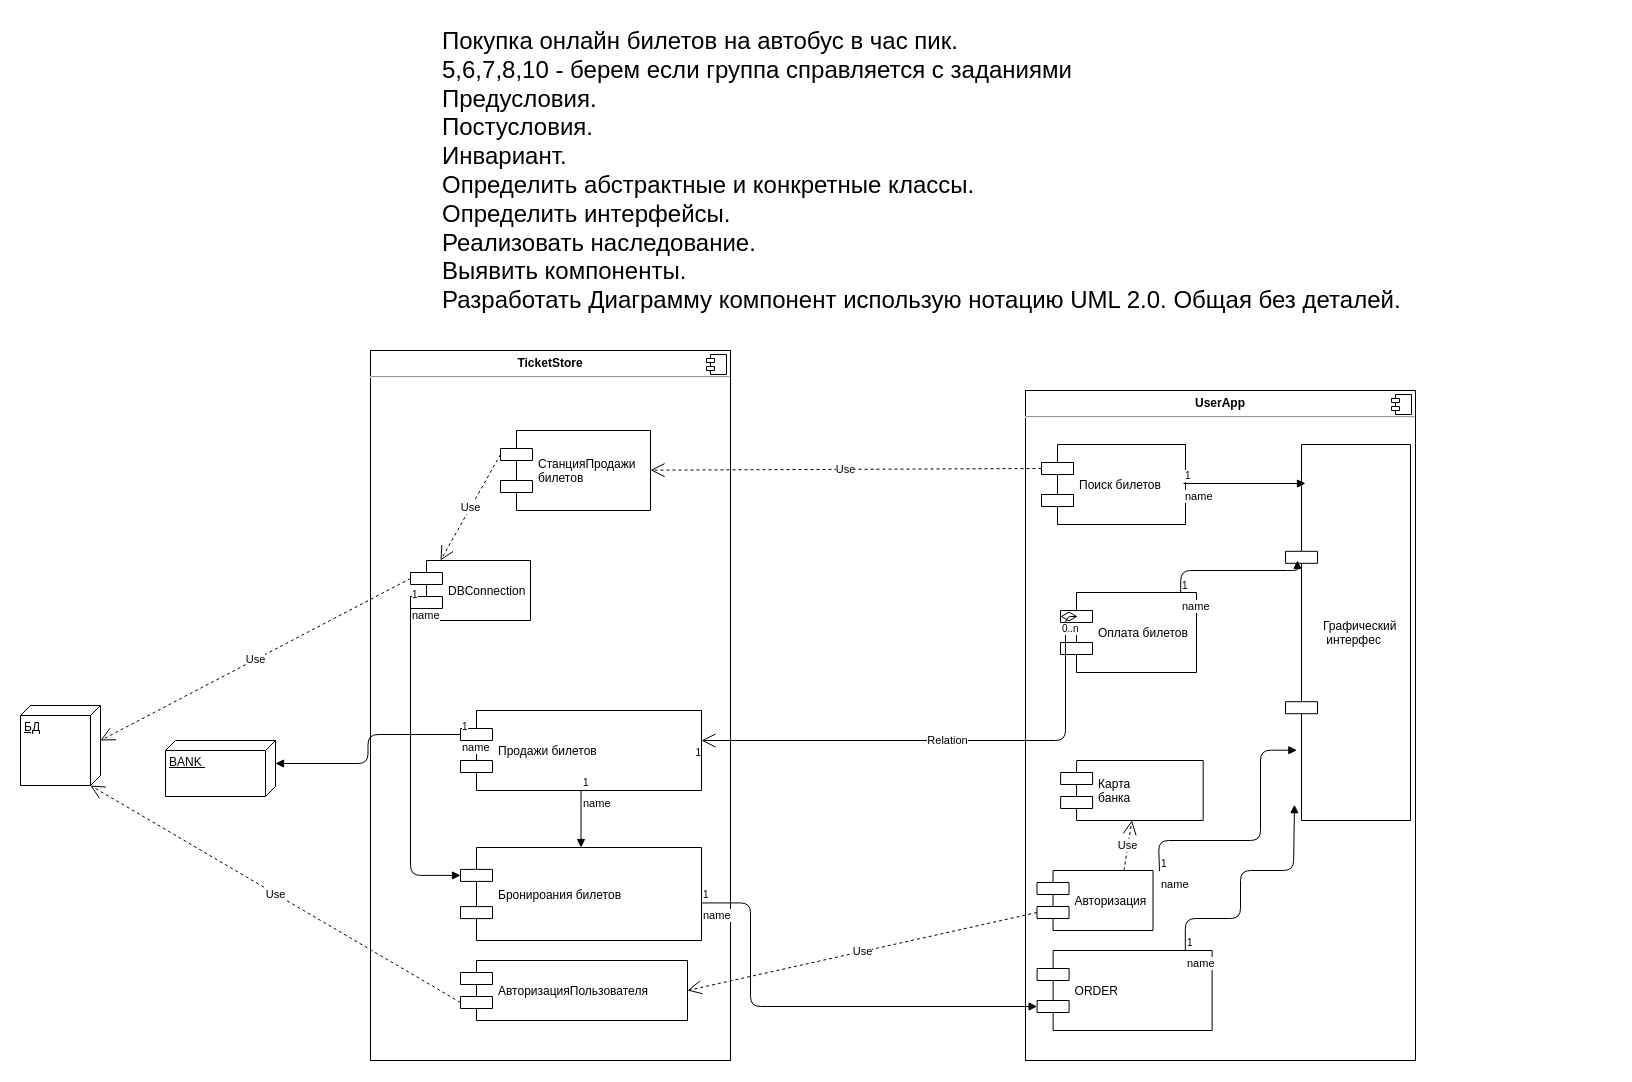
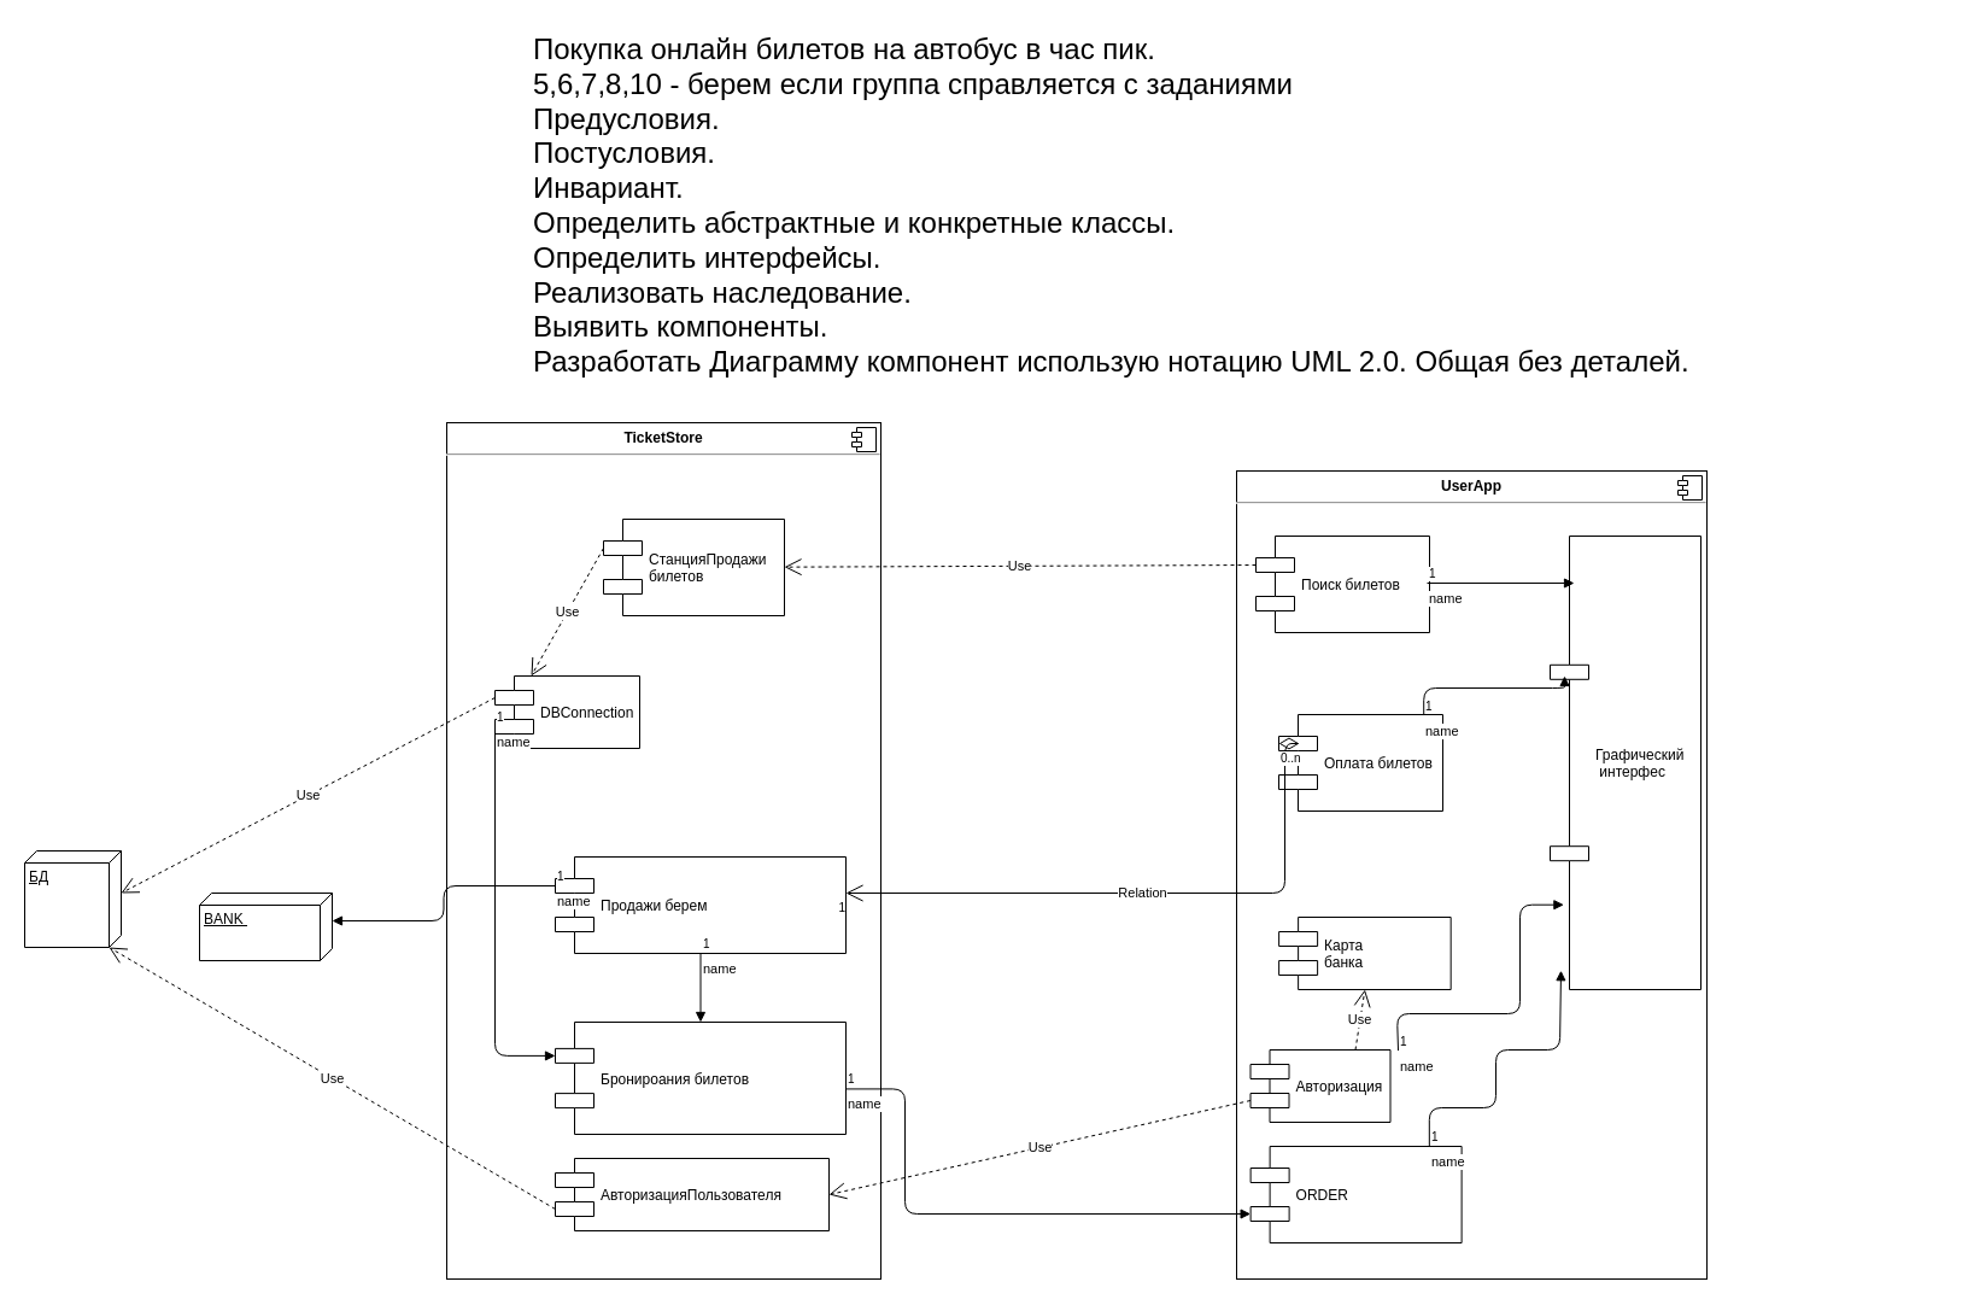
  <mxCell id="0" />
  <mxCell id="1" parent="0" />
  <mxCell id="2" value="&lt;div&gt;&lt;span style=&quot;font-size: 24px&quot;&gt;Покупка онлайн билетов на автобус в час пик.&lt;/span&gt;&lt;/div&gt;&lt;div&gt;&lt;span style=&quot;font-size: 24px&quot;&gt;5,6,7,8,10 - берем если группа справляется с заданиями&lt;/span&gt;&lt;/div&gt;&lt;div&gt;&lt;span style=&quot;font-size: 24px&quot;&gt;Предусловия.&lt;/span&gt;&lt;/div&gt;&lt;div&gt;&lt;span style=&quot;font-size: 24px&quot;&gt;Постусловия.&lt;/span&gt;&lt;/div&gt;&lt;div&gt;&lt;span style=&quot;font-size: 24px&quot;&gt;Инвариант.&lt;/span&gt;&lt;/div&gt;&lt;div&gt;&lt;span style=&quot;font-size: 24px&quot;&gt;Определить абстрактные и конкретные классы.&lt;/span&gt;&lt;/div&gt;&lt;div&gt;&lt;span style=&quot;font-size: 24px&quot;&gt;Определить интерфейсы.&lt;/span&gt;&lt;/div&gt;&lt;div&gt;&lt;span style=&quot;font-size: 24px&quot;&gt;Реализовать наследование.&lt;/span&gt;&lt;/div&gt;&lt;div&gt;&lt;span style=&quot;font-size: 24px&quot;&gt;Выявить компоненты.&lt;/span&gt;&lt;/div&gt;&lt;div&gt;&lt;span style=&quot;font-size: 24px&quot;&gt;Разработать Диаграмму компонент использую нотацию UML 2.0. Общая без деталей.&lt;/span&gt;&lt;/div&gt;&lt;div&gt;&lt;br&gt;&lt;/div&gt;" style="text;html=1;" vertex="1" parent="1"><mxGeometry x="440" y="20" width="1170" height="160" as="geometry" /></mxCell>
  <mxCell id="3" value="&lt;p style=&quot;margin: 0px ; margin-top: 6px ; text-align: center&quot;&gt;&lt;b&gt;TicketStore&lt;/b&gt;&lt;/p&gt;&lt;hr&gt;&lt;p style=&quot;margin: 0px ; margin-left: 8px&quot;&gt;&lt;br&gt;&lt;/p&gt;" style="align=left;overflow=fill;html=1;" vertex="1" parent="1"><mxGeometry x="370" y="350" width="360" height="710" as="geometry" /></mxCell>
  <mxCell id="4" value="" style="shape=component;jettyWidth=8;jettyHeight=4;" vertex="1" parent="3"><mxGeometry x="1" width="20" height="20" relative="1" as="geometry"><mxPoint x="-24" y="4" as="offset" /></mxGeometry></mxCell>
  <mxCell id="5" value="СтанцияПродажи&#10;билетов" style="shape=component;align=left;spacingLeft=36;" vertex="1" parent="3"><mxGeometry x="130" y="80" width="150" height="80" as="geometry" /></mxCell>
- <mxCell id="6" value="Продажи билетов" style="shape=component;align=left;spacingLeft=36;" vertex="1" parent="3"><mxGeometry x="90" y="360" width="241" height="80" as="geometry" /></mxCell>
+ <mxCell id="6" value="Продажи берем" style="shape=component;align=left;spacingLeft=36;" vertex="1" parent="3"><mxGeometry x="90" y="360" width="241" height="80" as="geometry" /></mxCell>
  <mxCell id="7" value="Бронироания билетов" style="shape=component;align=left;spacingLeft=36;" vertex="1" parent="3"><mxGeometry x="90" y="497" width="241" height="93" as="geometry" /></mxCell>
  <mxCell id="8" value="name" style="endArrow=block;endFill=1;html=1;edgeStyle=orthogonalEdgeStyle;align=left;verticalAlign=top;exitX=0.5;exitY=1;exitDx=0;exitDy=0;entryX=0.5;entryY=0;entryDx=0;entryDy=0;" edge="1" parent="3" source="6" target="7"><mxGeometry x="-1" relative="1" as="geometry"><mxPoint x="201.6" y="468.6" as="sourcePoint" /><mxPoint x="403.2" y="468.6" as="targetPoint" /></mxGeometry></mxCell>
  <mxCell id="9" value="1" style="resizable=0;html=1;align=left;verticalAlign=bottom;labelBackgroundColor=#ffffff;fontSize=10;" connectable="0" vertex="1" parent="8"><mxGeometry x="-1" relative="1" as="geometry" /></mxCell>
  <mxCell id="10" value="АвторизацияПользователя" style="shape=component;align=left;spacingLeft=36;" vertex="1" parent="3"><mxGeometry x="90" y="610" width="227" height="60" as="geometry" /></mxCell>
  <mxCell id="11" value="DBConnection" style="shape=component;align=left;spacingLeft=36;" vertex="1" parent="3"><mxGeometry x="40" y="210" width="120" height="60" as="geometry" /></mxCell>
  <mxCell id="12" value="Use" style="endArrow=open;endSize=12;dashed=1;html=1;exitX=0;exitY=0.3;exitDx=0;exitDy=0;entryX=0.25;entryY=0;entryDx=0;entryDy=0;" edge="1" parent="3" source="5" target="11"><mxGeometry width="160" relative="1" as="geometry"><mxPoint x="-40" y="60" as="sourcePoint" /><mxPoint x="-70" y="190" as="targetPoint" /></mxGeometry></mxCell>
  <mxCell id="13" value="name" style="endArrow=block;endFill=1;html=1;edgeStyle=orthogonalEdgeStyle;align=left;verticalAlign=top;entryX=0;entryY=0.3;entryDx=0;entryDy=0;exitX=0;exitY=0.7;exitDx=0;exitDy=0;" edge="1" parent="3" source="11" target="7"><mxGeometry x="-1" relative="1" as="geometry"><mxPoint x="-190" y="460" as="sourcePoint" /><mxPoint x="-30" y="460" as="targetPoint" /><Array as="points"><mxPoint x="40" y="525" /></Array></mxGeometry></mxCell>
  <mxCell id="14" value="1" style="resizable=0;html=1;align=left;verticalAlign=bottom;labelBackgroundColor=#ffffff;fontSize=10;" connectable="0" vertex="1" parent="13"><mxGeometry x="-1" relative="1" as="geometry" /></mxCell>
  <mxCell id="15" value="&lt;p style=&quot;margin: 0px ; margin-top: 6px ; text-align: center&quot;&gt;&lt;b&gt;UserApp&lt;/b&gt;&lt;/p&gt;&lt;hr&gt;&lt;p style=&quot;margin: 0px ; margin-left: 8px&quot;&gt;&lt;br&gt;&lt;/p&gt;" style="align=left;overflow=fill;html=1;" vertex="1" parent="1"><mxGeometry x="1025" y="390" width="390" height="670" as="geometry" /></mxCell>
  <mxCell id="16" value="" style="shape=component;jettyWidth=8;jettyHeight=4;" vertex="1" parent="15"><mxGeometry x="1" width="20" height="20" relative="1" as="geometry"><mxPoint x="-24" y="4" as="offset" /></mxGeometry></mxCell>
  <mxCell id="17" value="Оплата билетов" style="shape=component;align=left;spacingLeft=36;" vertex="1" parent="15"><mxGeometry x="35" y="202" width="136" height="80" as="geometry" /></mxCell>
  <mxCell id="18" value="Поиск билетов" style="shape=component;align=left;spacingLeft=36;" vertex="1" parent="15"><mxGeometry x="16" y="54" width="144" height="80" as="geometry" /></mxCell>
  <mxCell id="19" value="Авторизация" style="shape=component;align=left;spacingLeft=36;" vertex="1" parent="15"><mxGeometry x="11.5" y="480" width="116" height="60" as="geometry" /></mxCell>
  <mxCell id="20" value="ORDER" style="shape=component;align=left;spacingLeft=36;" vertex="1" parent="15"><mxGeometry x="11.621" y="560" width="175" height="80" as="geometry" /></mxCell>
  <mxCell id="21" value="Карта&#10;банка" style="shape=component;align=left;spacingLeft=36;" vertex="1" parent="15"><mxGeometry x="35.121" y="370" width="142.552" height="60" as="geometry" /></mxCell>
  <mxCell id="22" value="Use" style="endArrow=open;endSize=12;dashed=1;html=1;exitX=0.75;exitY=0;exitDx=0;exitDy=0;entryX=0.5;entryY=1;entryDx=0;entryDy=0;" edge="1" parent="15" source="19" target="21"><mxGeometry width="160" relative="1" as="geometry"><mxPoint x="201.724" y="610" as="sourcePoint" /><mxPoint x="95" y="440" as="targetPoint" /></mxGeometry></mxCell>
  <mxCell id="23" value="Графический&#10; интерфес" style="shape=component;align=left;spacingLeft=36;" vertex="1" parent="15"><mxGeometry x="260" y="54" width="125" height="376" as="geometry" /></mxCell>
  <mxCell id="24" value="name" style="endArrow=block;endFill=1;html=1;edgeStyle=orthogonalEdgeStyle;align=left;verticalAlign=top;" edge="1" parent="15"><mxGeometry x="-1" relative="1" as="geometry"><mxPoint x="158" y="93" as="sourcePoint" /><mxPoint x="280" y="93" as="targetPoint" /></mxGeometry></mxCell>
  <mxCell id="25" value="1" style="resizable=0;html=1;align=left;verticalAlign=bottom;labelBackgroundColor=#ffffff;fontSize=10;" connectable="0" vertex="1" parent="24"><mxGeometry x="-1" relative="1" as="geometry" /></mxCell>
  <mxCell id="26" value="name" style="endArrow=block;endFill=1;html=1;edgeStyle=orthogonalEdgeStyle;align=left;verticalAlign=top;exitX=0.884;exitY=0.007;exitDx=0;exitDy=0;exitPerimeter=0;" edge="1" parent="15" source="17"><mxGeometry x="-1" relative="1" as="geometry"><mxPoint x="168" y="103" as="sourcePoint" /><mxPoint x="272" y="170" as="targetPoint" /><Array as="points"><mxPoint x="155" y="180" /><mxPoint x="272" y="180" /></Array></mxGeometry></mxCell>
  <mxCell id="27" value="1" style="resizable=0;html=1;align=left;verticalAlign=bottom;labelBackgroundColor=#ffffff;fontSize=10;" connectable="0" vertex="1" parent="26"><mxGeometry x="-1" relative="1" as="geometry" /></mxCell>
  <mxCell id="28" value="name" style="endArrow=block;endFill=1;html=1;edgeStyle=orthogonalEdgeStyle;align=left;verticalAlign=top;exitX=1.056;exitY=0.01;exitDx=0;exitDy=0;exitPerimeter=0;entryX=0.091;entryY=0.813;entryDx=0;entryDy=0;entryPerimeter=0;" edge="1" parent="15" source="19" target="23"><mxGeometry x="-1" relative="1" as="geometry"><mxPoint x="183" y="73" as="sourcePoint" /><mxPoint x="305" y="73" as="targetPoint" /><Array as="points"><mxPoint x="133" y="450" /><mxPoint x="235" y="450" /><mxPoint x="235" y="360" /></Array></mxGeometry></mxCell>
  <mxCell id="29" value="1" style="resizable=0;html=1;align=left;verticalAlign=bottom;labelBackgroundColor=#ffffff;fontSize=10;" connectable="0" vertex="1" parent="28"><mxGeometry x="-1" relative="1" as="geometry" /></mxCell>
  <mxCell id="30" value="name" style="endArrow=block;endFill=1;html=1;edgeStyle=orthogonalEdgeStyle;align=left;verticalAlign=top;exitX=1.056;exitY=0.01;exitDx=0;exitDy=0;exitPerimeter=0;entryX=0.072;entryY=0.958;entryDx=0;entryDy=0;entryPerimeter=0;" edge="1" parent="15" target="23"><mxGeometry x="-1" relative="1" as="geometry"><mxPoint x="159.833" y="559.833" as="sourcePoint" /><mxPoint x="298.167" y="438.167" as="targetPoint" /><Array as="points"><mxPoint x="160" y="528" /><mxPoint x="215" y="528" /><mxPoint x="215" y="480" /><mxPoint x="268" y="480" /></Array></mxGeometry></mxCell>
  <mxCell id="31" value="1" style="resizable=0;html=1;align=left;verticalAlign=bottom;labelBackgroundColor=#ffffff;fontSize=10;" connectable="0" vertex="1" parent="30"><mxGeometry x="-1" relative="1" as="geometry" /></mxCell>
  <mxCell id="32" value="Relation" style="endArrow=open;html=1;endSize=12;startArrow=diamondThin;startSize=14;startFill=0;edgeStyle=orthogonalEdgeStyle;exitX=0;exitY=0.3;exitDx=0;exitDy=0;" edge="1" parent="1" source="17" target="6"><mxGeometry relative="1" as="geometry"><mxPoint x="1081" y="750" as="sourcePoint" /><mxPoint x="810" y="770" as="targetPoint" /><Array as="points"><mxPoint x="1065" y="740" /></Array></mxGeometry></mxCell>
  <mxCell id="33" value="0..n" style="resizable=0;html=1;align=left;verticalAlign=top;labelBackgroundColor=#ffffff;fontSize=10;" connectable="0" vertex="1" parent="32"><mxGeometry x="-1" relative="1" as="geometry" /></mxCell>
  <mxCell id="34" value="1" style="resizable=0;html=1;align=right;verticalAlign=top;labelBackgroundColor=#ffffff;fontSize=10;" connectable="0" vertex="1" parent="32"><mxGeometry x="1" relative="1" as="geometry" /></mxCell>
  <mxCell id="35" value="Use" style="endArrow=open;endSize=12;dashed=1;html=1;exitX=0;exitY=0.3;exitDx=0;exitDy=0;" edge="1" parent="1" source="18" target="5"><mxGeometry width="160" relative="1" as="geometry"><mxPoint x="930" y="410" as="sourcePoint" /><mxPoint x="1090" y="410" as="targetPoint" /></mxGeometry></mxCell>
  <mxCell id="36" value="Use" style="endArrow=open;endSize=12;dashed=1;html=1;exitX=0;exitY=0.7;exitDx=0;exitDy=0;entryX=1;entryY=0.5;entryDx=0;entryDy=0;" edge="1" parent="1" source="19" target="10"><mxGeometry width="160" relative="1" as="geometry"><mxPoint x="1072" y="989.88" as="sourcePoint" /><mxPoint x="750" y="1001.282" as="targetPoint" /></mxGeometry></mxCell>
  <mxCell id="37" value="name" style="endArrow=block;endFill=1;html=1;edgeStyle=orthogonalEdgeStyle;align=left;verticalAlign=top;entryX=0;entryY=0.7;entryDx=0;entryDy=0;exitX=1.001;exitY=0.596;exitDx=0;exitDy=0;exitPerimeter=0;" edge="1" parent="1" source="7" target="20"><mxGeometry x="-1" relative="1" as="geometry"><mxPoint x="730" y="910" as="sourcePoint" /><mxPoint x="890" y="910" as="targetPoint" /><Array as="points"><mxPoint x="750" y="902" /></Array></mxGeometry></mxCell>
  <mxCell id="38" value="1" style="resizable=0;html=1;align=left;verticalAlign=bottom;labelBackgroundColor=#ffffff;fontSize=10;" connectable="0" vertex="1" parent="37"><mxGeometry x="-1" relative="1" as="geometry" /></mxCell>
  <mxCell id="39" value="БД" style="verticalAlign=top;align=left;spacingTop=8;spacingLeft=2;spacingRight=12;shape=cube;size=10;direction=south;fontStyle=4;html=1;" vertex="1" parent="1"><mxGeometry x="20" y="705" width="80" height="80" as="geometry" /></mxCell>
  <mxCell id="40" value="Use" style="endArrow=open;endSize=12;dashed=1;html=1;exitX=0;exitY=0.3;exitDx=0;exitDy=0;entryX=0;entryY=0;entryDx=35;entryDy=0;entryPerimeter=0;" edge="1" parent="1" source="11" target="39"><mxGeometry width="160" relative="1" as="geometry"><mxPoint x="320" y="507.9" as="sourcePoint" /><mxPoint x="300" y="630" as="targetPoint" /></mxGeometry></mxCell>
  <mxCell id="41" value="Use" style="endArrow=open;endSize=12;dashed=1;html=1;exitX=0;exitY=0.7;exitDx=0;exitDy=0;entryX=0;entryY=0;entryDx=80;entryDy=10;entryPerimeter=0;" edge="1" parent="1" source="10" target="39"><mxGeometry width="160" relative="1" as="geometry"><mxPoint x="180" y="940" as="sourcePoint" /><mxPoint x="330" y="940" as="targetPoint" /></mxGeometry></mxCell>
  <mxCell id="42" value="BANK&amp;nbsp;" style="verticalAlign=top;align=left;spacingTop=8;spacingLeft=2;spacingRight=12;shape=cube;size=10;direction=south;fontStyle=4;html=1;" vertex="1" parent="1"><mxGeometry x="165" y="740" width="110" height="56" as="geometry" /></mxCell>
  <mxCell id="43" value="name" style="endArrow=block;endFill=1;html=1;edgeStyle=orthogonalEdgeStyle;align=left;verticalAlign=top;exitX=0;exitY=0.3;exitDx=0;exitDy=0;entryX=0;entryY=0;entryDx=23.0;entryDy=0;entryPerimeter=0;" edge="1" parent="1" source="6" target="42"><mxGeometry x="-1" relative="1" as="geometry"><mxPoint x="140" y="890" as="sourcePoint" /><mxPoint x="60" y="900" as="targetPoint" /></mxGeometry></mxCell>
  <mxCell id="44" value="1" style="resizable=0;html=1;align=left;verticalAlign=bottom;labelBackgroundColor=#ffffff;fontSize=10;" connectable="0" vertex="1" parent="43"><mxGeometry x="-1" relative="1" as="geometry" /></mxCell>
